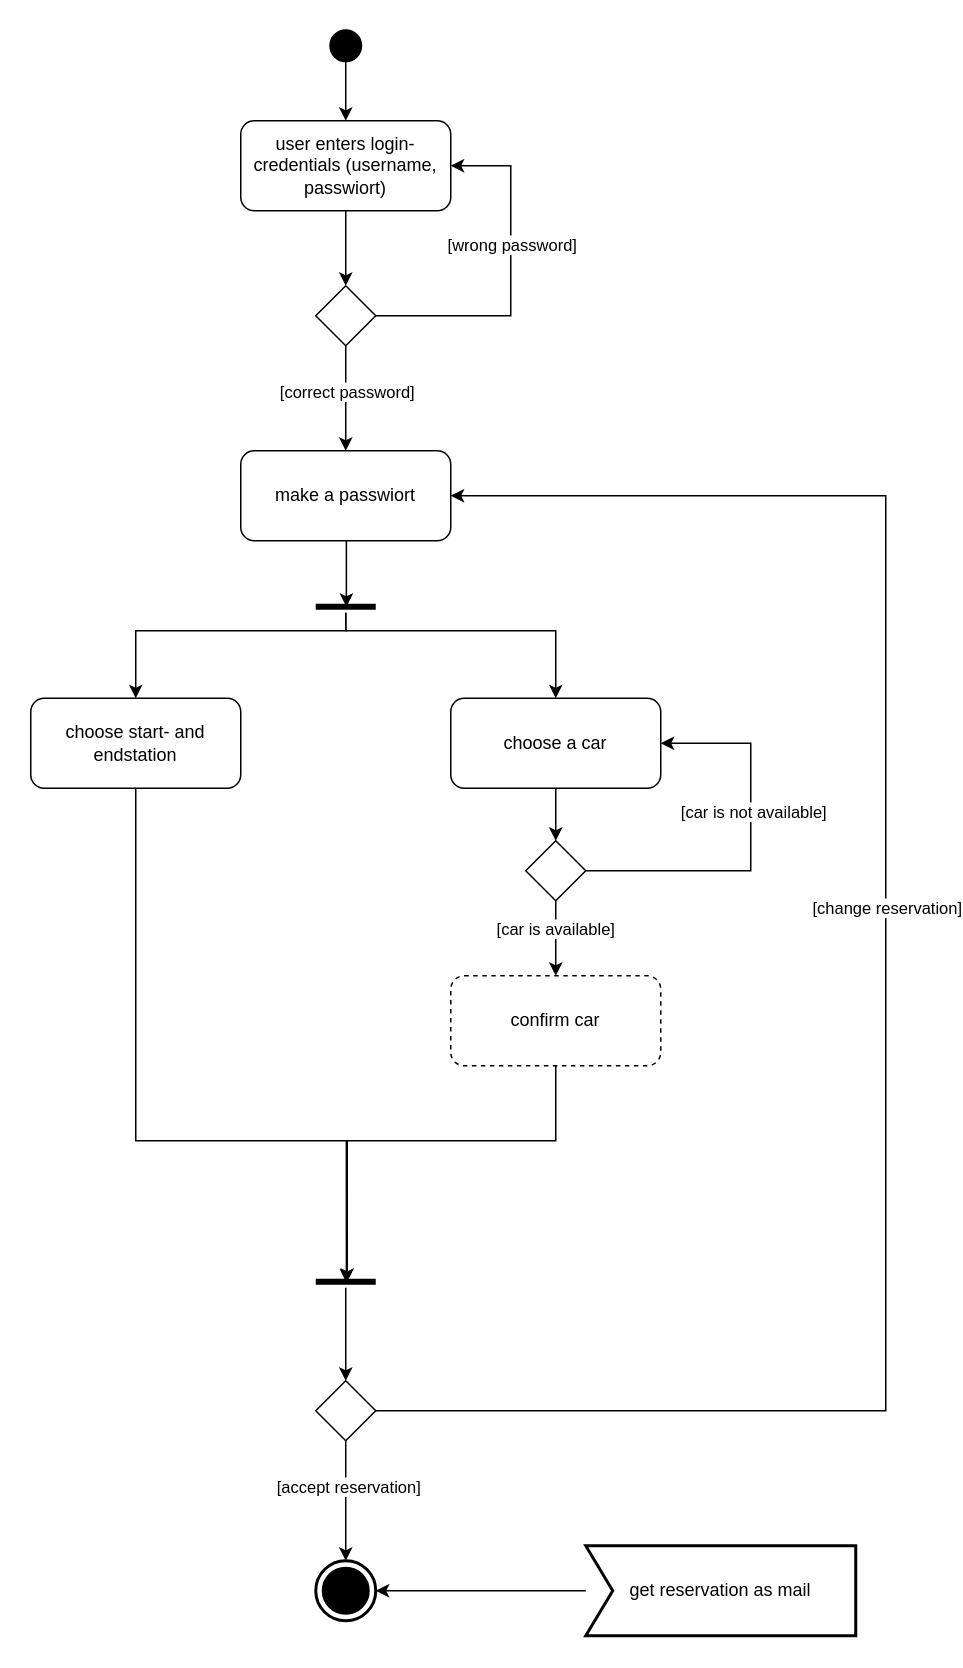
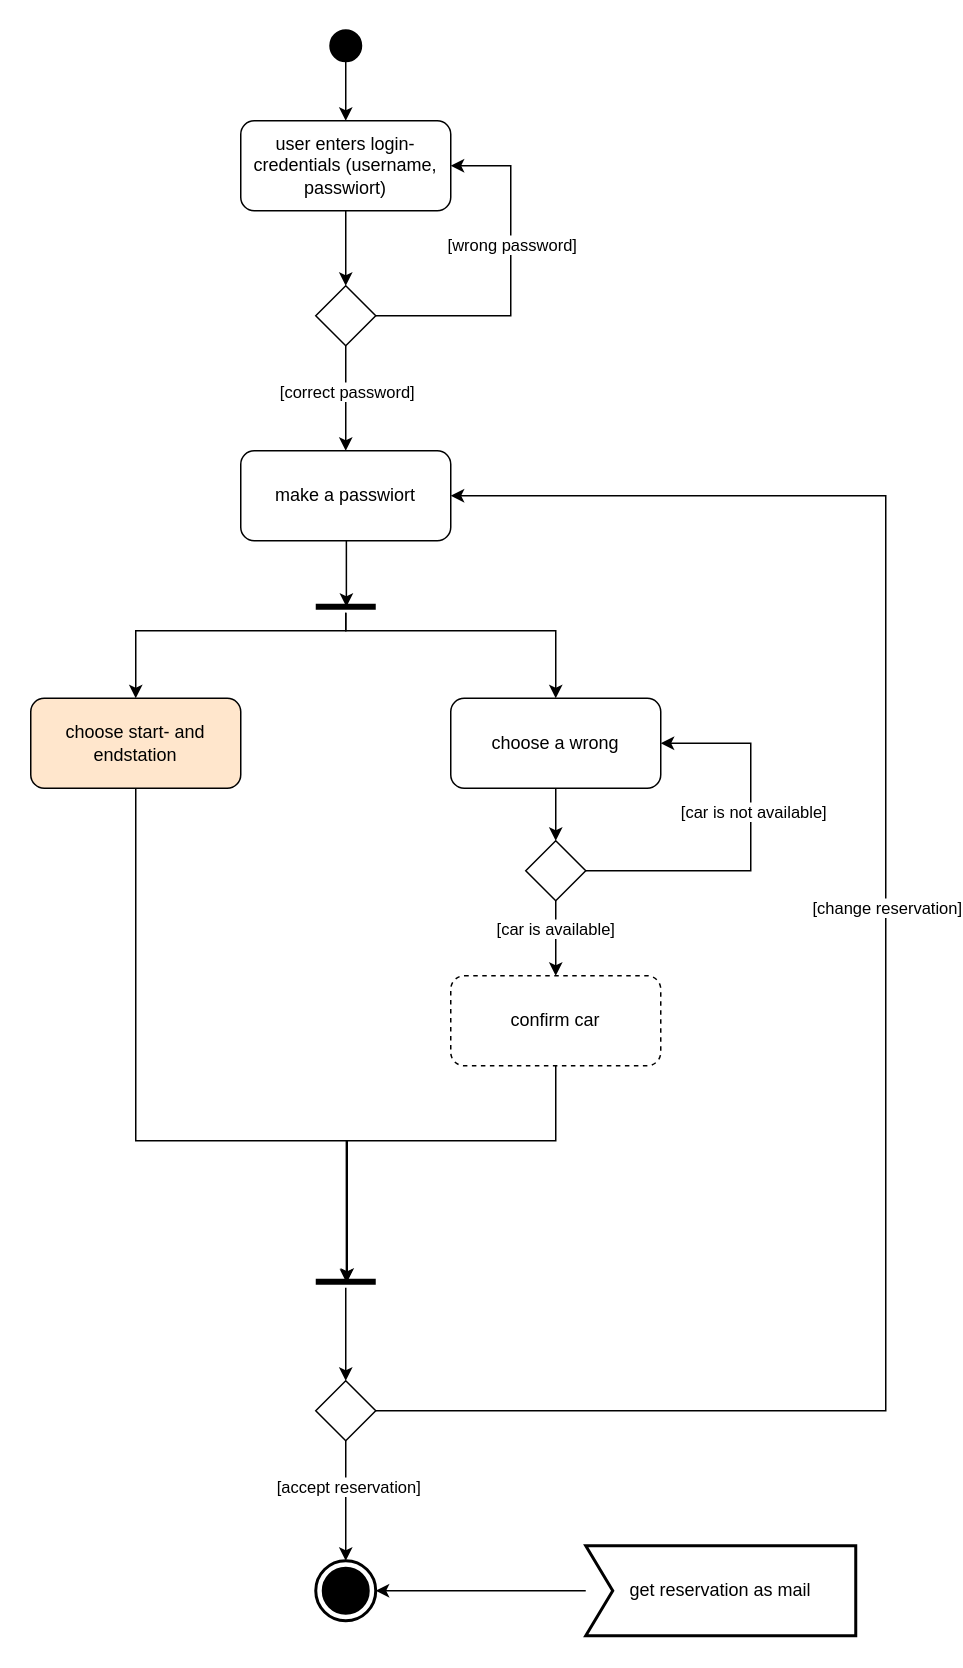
  <mxCell id="0" />
  <mxCell id="1" parent="0" />
  <mxCell id="2" style="edgeStyle=orthogonalEdgeStyle;rounded=0;orthogonalLoop=1;jettySize=auto;html=1;entryX=0.5;entryY=0;entryDx=0;entryDy=0;" edge="1" parent="1" source="3" target="5"><mxGeometry relative="1" as="geometry" /></mxCell>
  <mxCell id="3" value="" style="shape=ellipse;html=1;fillColor=strokeColor;strokeWidth=2;verticalLabelPosition=bottom;verticalAlignment=top;perimeter=ellipsePerimeter;" vertex="1" parent="1"><mxGeometry x="220" y="20" width="20" height="20" as="geometry" /></mxCell>
  <mxCell id="4" style="edgeStyle=orthogonalEdgeStyle;rounded=0;orthogonalLoop=1;jettySize=auto;html=1;entryX=0.5;entryY=0;entryDx=0;entryDy=0;" edge="1" parent="1" source="5" target="10"><mxGeometry relative="1" as="geometry" /></mxCell>
  <mxCell id="5" value="user enters login-credentials (username, passwiort)" style="rounded=1;whiteSpace=wrap;html=1;" vertex="1" parent="1"><mxGeometry x="160" y="80" width="140" height="60" as="geometry" /></mxCell>
  <mxCell id="6" style="edgeStyle=orthogonalEdgeStyle;rounded=0;orthogonalLoop=1;jettySize=auto;html=1;entryX=0.5;entryY=0;entryDx=0;entryDy=0;" edge="1" parent="1" source="10" target="12"><mxGeometry relative="1" as="geometry" /></mxCell>
  <mxCell id="7" value="[correct password]" style="edgeLabel;html=1;align=center;verticalAlign=middle;resizable=0;points=[];" vertex="1" connectable="0" parent="6"><mxGeometry x="-0.063" relative="1" as="geometry"><mxPoint y="-3" as="offset" /></mxGeometry></mxCell>
  <mxCell id="8" style="edgeStyle=orthogonalEdgeStyle;rounded=0;orthogonalLoop=1;jettySize=auto;html=1;entryX=1;entryY=0.5;entryDx=0;entryDy=0;" edge="1" parent="1" source="10" target="5"><mxGeometry relative="1" as="geometry"><Array as="points"><mxPoint x="340" y="210" /><mxPoint x="340" y="110" /></Array></mxGeometry></mxCell>
  <mxCell id="9" value="[wrong password]" style="edgeLabel;html=1;align=center;verticalAlign=middle;resizable=0;points=[];" vertex="1" connectable="0" parent="8"><mxGeometry x="0.2" relative="1" as="geometry"><mxPoint as="offset" /></mxGeometry></mxCell>
  <mxCell id="10" value="" style="rhombus;whiteSpace=wrap;html=1;" vertex="1" parent="1"><mxGeometry x="210" y="190" width="40" height="40" as="geometry" /></mxCell>
  <mxCell id="11" style="edgeStyle=orthogonalEdgeStyle;rounded=0;orthogonalLoop=1;jettySize=auto;html=1;entryX=0.511;entryY=0.5;entryDx=0;entryDy=0;entryPerimeter=0;" edge="1" parent="1" target="15"><mxGeometry relative="1" as="geometry"><mxPoint x="230" y="390" as="targetPoint" /><mxPoint x="230.4" y="340" as="sourcePoint" /><Array as="points"><mxPoint x="230" y="404" /></Array></mxGeometry></mxCell>
  <mxCell id="12" value="make a passwiort" style="rounded=1;whiteSpace=wrap;html=1;" vertex="1" parent="1"><mxGeometry x="160" y="300" width="140" height="60" as="geometry" /></mxCell>
  <mxCell id="13" style="edgeStyle=orthogonalEdgeStyle;rounded=0;orthogonalLoop=1;jettySize=auto;html=1;entryX=0.5;entryY=0;entryDx=0;entryDy=0;" edge="1" parent="1" source="15" target="16"><mxGeometry relative="1" as="geometry"><Array as="points"><mxPoint x="230" y="420" /><mxPoint x="90" y="420" /></Array></mxGeometry></mxCell>
  <mxCell id="14" style="edgeStyle=orthogonalEdgeStyle;rounded=0;orthogonalLoop=1;jettySize=auto;html=1;entryX=0.5;entryY=0;entryDx=0;entryDy=0;" edge="1" parent="1" source="15" target="18"><mxGeometry relative="1" as="geometry"><Array as="points"><mxPoint x="230" y="420" /><mxPoint x="370" y="420" /></Array></mxGeometry></mxCell>
  <mxCell id="15" value="" style="line;strokeWidth=4;fillColor=none;align=left;verticalAlign=middle;spacingTop=-1;spacingLeft=3;spacingRight=3;rotatable=0;labelPosition=right;points=[];portConstraint=eastwest;strokeColor=inherit;" vertex="1" parent="1"><mxGeometry x="210" y="400" width="40" height="8" as="geometry" /></mxCell>
- <mxCell id="16" value="choose start- and endstation" style="rounded=1;whiteSpace=wrap;html=1;" vertex="1" parent="1"><mxGeometry x="20" y="465" width="140" height="60" as="geometry" /></mxCell>
+ <mxCell id="16" value="choose start- and endstation" style="rounded=1;whiteSpace=wrap;html=1;fillColor=#ffe6cc;" vertex="1" parent="1"><mxGeometry x="20" y="465" width="140" height="60" as="geometry" /></mxCell>
  <mxCell id="17" style="edgeStyle=orthogonalEdgeStyle;rounded=0;orthogonalLoop=1;jettySize=auto;html=1;entryX=0.5;entryY=0;entryDx=0;entryDy=0;" edge="1" parent="1" source="18" target="26"><mxGeometry relative="1" as="geometry" /></mxCell>
- <mxCell id="18" value="choose a car" style="rounded=1;whiteSpace=wrap;html=1;" vertex="1" parent="1"><mxGeometry x="300" y="465" width="140" height="60" as="geometry" /></mxCell>
+ <mxCell id="18" value="choose a wrong" style="rounded=1;whiteSpace=wrap;html=1;" vertex="1" parent="1"><mxGeometry x="300" y="465" width="140" height="60" as="geometry" /></mxCell>
  <mxCell id="19" style="edgeStyle=orthogonalEdgeStyle;rounded=0;orthogonalLoop=1;jettySize=auto;html=1;entryX=0.5;entryY=0;entryDx=0;entryDy=0;" edge="1" parent="1" source="20" target="33"><mxGeometry relative="1" as="geometry"><mxPoint x="230" y="930" as="targetPoint" /><Array as="points"><mxPoint x="230" y="870" /><mxPoint x="230" y="870" /></Array></mxGeometry></mxCell>
  <mxCell id="20" value="" style="line;strokeWidth=4;fillColor=none;align=left;verticalAlign=middle;spacingTop=-1;spacingLeft=3;spacingRight=3;rotatable=0;labelPosition=right;points=[];portConstraint=eastwest;strokeColor=inherit;" vertex="1" parent="1"><mxGeometry x="210" y="850" width="40" height="8" as="geometry" /></mxCell>
  <mxCell id="21" style="edgeStyle=orthogonalEdgeStyle;rounded=0;orthogonalLoop=1;jettySize=auto;html=1;entryX=0.525;entryY=0.5;entryDx=0;entryDy=0;entryPerimeter=0;" edge="1" parent="1" source="16" target="20"><mxGeometry relative="1" as="geometry"><Array as="points"><mxPoint x="90" y="760" /><mxPoint x="231" y="760" /></Array></mxGeometry></mxCell>
  <mxCell id="22" style="edgeStyle=orthogonalEdgeStyle;rounded=0;orthogonalLoop=1;jettySize=auto;html=1;" edge="1" parent="1" source="26" target="27"><mxGeometry relative="1" as="geometry" /></mxCell>
  <mxCell id="23" value="[car is available]" style="edgeLabel;html=1;align=center;verticalAlign=middle;resizable=0;points=[];" vertex="1" connectable="0" parent="22"><mxGeometry x="-0.291" y="-1" relative="1" as="geometry"><mxPoint as="offset" /></mxGeometry></mxCell>
  <mxCell id="24" style="edgeStyle=orthogonalEdgeStyle;rounded=0;orthogonalLoop=1;jettySize=auto;html=1;entryX=1;entryY=0.5;entryDx=0;entryDy=0;" edge="1" parent="1" source="26" target="18"><mxGeometry relative="1" as="geometry"><Array as="points"><mxPoint x="500" y="580" /><mxPoint x="500" y="495" /></Array></mxGeometry></mxCell>
  <mxCell id="25" value="[car is not available]" style="edgeLabel;html=1;align=center;verticalAlign=middle;resizable=0;points=[];" vertex="1" connectable="0" parent="24"><mxGeometry x="0.153" y="-1" relative="1" as="geometry"><mxPoint y="-3" as="offset" /></mxGeometry></mxCell>
  <mxCell id="26" value="" style="rhombus;whiteSpace=wrap;html=1;" vertex="1" parent="1"><mxGeometry x="350" y="560" width="40" height="40" as="geometry" /></mxCell>
  <mxCell id="27" value="confirm car" style="rounded=1;whiteSpace=wrap;html=1;dashed=1;" vertex="1" parent="1"><mxGeometry x="300" y="650" width="140" height="60" as="geometry" /></mxCell>
  <mxCell id="28" style="edgeStyle=orthogonalEdgeStyle;rounded=0;orthogonalLoop=1;jettySize=auto;html=1;entryX=0.511;entryY=0.569;entryDx=0;entryDy=0;entryPerimeter=0;" edge="1" parent="1" source="27" target="20"><mxGeometry relative="1" as="geometry"><Array as="points"><mxPoint x="370" y="760" /><mxPoint x="230" y="760" /><mxPoint x="230" y="855" /></Array></mxGeometry></mxCell>
  <mxCell id="29" style="edgeStyle=orthogonalEdgeStyle;rounded=0;orthogonalLoop=1;jettySize=auto;html=1;entryX=1;entryY=0.5;entryDx=0;entryDy=0;" edge="1" parent="1" source="33" target="12"><mxGeometry relative="1" as="geometry"><Array as="points"><mxPoint x="590" y="940" /><mxPoint x="590" y="330" /></Array></mxGeometry></mxCell>
  <mxCell id="30" value="[change reservation]" style="edgeLabel;html=1;align=center;verticalAlign=middle;resizable=0;points=[];" vertex="1" connectable="0" parent="29"><mxGeometry x="0.09" relative="1" as="geometry"><mxPoint as="offset" /></mxGeometry></mxCell>
  <mxCell id="31" style="edgeStyle=orthogonalEdgeStyle;rounded=0;orthogonalLoop=1;jettySize=auto;html=1;entryX=0.5;entryY=0;entryDx=0;entryDy=0;entryPerimeter=0;" edge="1" parent="1" source="33" target="34"><mxGeometry relative="1" as="geometry"><mxPoint x="230" y="1020" as="targetPoint" /></mxGeometry></mxCell>
  <mxCell id="32" value="[accept reservation]" style="edgeLabel;html=1;align=center;verticalAlign=middle;resizable=0;points=[];" vertex="1" connectable="0" parent="31"><mxGeometry x="-0.242" y="1" relative="1" as="geometry"><mxPoint as="offset" /></mxGeometry></mxCell>
  <mxCell id="33" value="" style="rhombus;whiteSpace=wrap;html=1;" vertex="1" parent="1"><mxGeometry x="210" y="920" width="40" height="40" as="geometry" /></mxCell>
  <mxCell id="34" value="" style="html=1;shape=mxgraph.sysml.actFinal;strokeWidth=2;verticalLabelPosition=bottom;verticalAlignment=top;" vertex="1" parent="1"><mxGeometry x="210" y="1040" width="40" height="40" as="geometry" /></mxCell>
  <mxCell id="35" value="get reservation as mail" style="html=1;shape=mxgraph.sysml.accEvent;strokeWidth=2;whiteSpace=wrap;align=center;" vertex="1" parent="1"><mxGeometry x="390" y="1030" width="180" height="60" as="geometry" /></mxCell>
  <mxCell id="36" style="edgeStyle=orthogonalEdgeStyle;rounded=0;orthogonalLoop=1;jettySize=auto;html=1;entryX=1;entryY=0.5;entryDx=0;entryDy=0;entryPerimeter=0;" edge="1" parent="1" source="35" target="34"><mxGeometry relative="1" as="geometry" /></mxCell>
